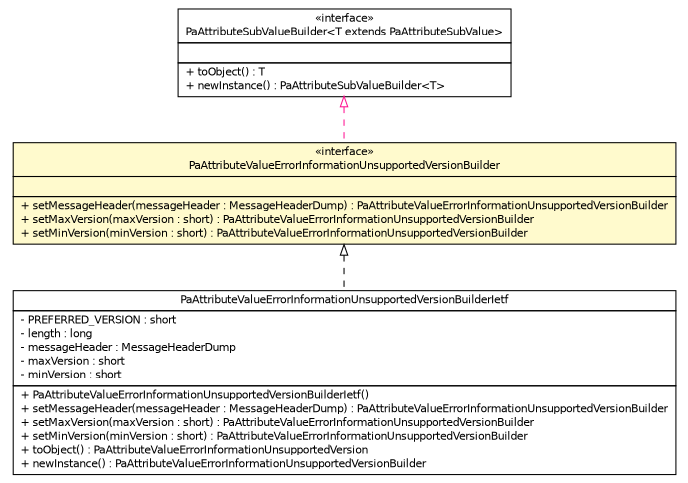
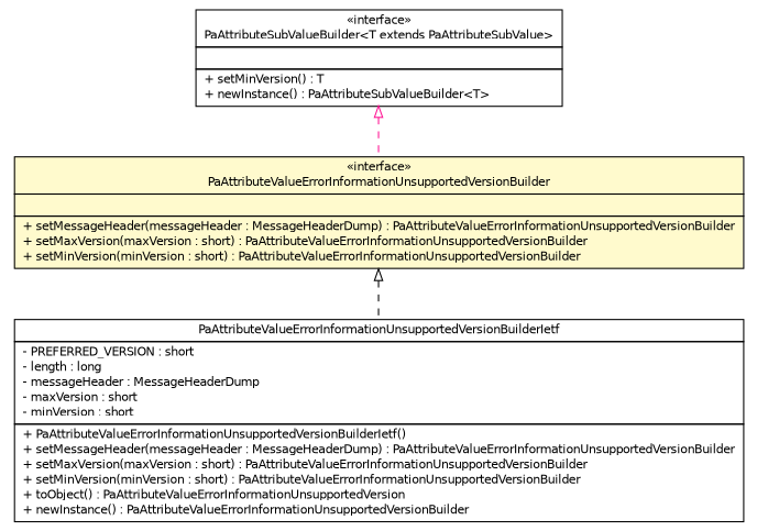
  digraph {
    nodesep=0.25
    ranksep=0.5
    node [fontcolor=black fontname=Helvetica fontsize=10.0 shape=plaintext]
    edge [arrowtail=empty dir=back fontname=Helvetica fontsize=10 headport=p labelfontname=Helvetica labelfontsize=10 style=dashed tailport=p]
    n1 [label=<<table title="org.ietf.nea.pa.attribute.util.PaAttributeValueErrorInformationUnsupportedVersionBuilder" border="0" cellborder="1" cellspacing="0" cellpadding="2" port="p" bgcolor="lemonChiffon" href="./PaAttributeValueErrorInformationUnsupportedVersionBuilder.html"> 		<tr><td><table border="0" cellspacing="0" cellpadding="1"> <tr><td align="center" balign="center"> &#171;interface&#187; </td></tr> <tr><td align="center" balign="center"> PaAttributeValueErrorInformationUnsupportedVersionBuilder </td></tr> 		</table></td></tr> 		<tr><td><table border="0" cellspacing="0" cellpadding="1"> <tr><td align="left" balign="left">  </td></tr> 		</table></td></tr> 		<tr><td><table border="0" cellspacing="0" cellpadding="1"> <tr><td align="left" balign="left"> + setMessageHeader(messageHeader : MessageHeaderDump) : PaAttributeValueErrorInformationUnsupportedVersionBuilder </td></tr> <tr><td align="left" balign="left"> + setMaxVersion(maxVersion : short) : PaAttributeValueErrorInformationUnsupportedVersionBuilder </td></tr> <tr><td align="left" balign="left"> + setMinVersion(minVersion : short) : PaAttributeValueErrorInformationUnsupportedVersionBuilder </td></tr> 		</table></td></tr> 		</table>>]
    n2 [label=<<table title="org.ietf.nea.pa.attribute.util.PaAttributeValueErrorInformationUnsupportedVersionBuilderIetf" border="0" cellborder="1" cellspacing="0" cellpadding="2" port="p" href="./PaAttributeValueErrorInformationUnsupportedVersionBuilderIetf.html"> 		<tr><td><table border="0" cellspacing="0" cellpadding="1"> <tr><td align="center" balign="center"> PaAttributeValueErrorInformationUnsupportedVersionBuilderIetf </td></tr> 		</table></td></tr> 		<tr><td><table border="0" cellspacing="0" cellpadding="1"> <tr><td align="left" balign="left"> - PREFERRED_VERSION : short </td></tr> <tr><td align="left" balign="left"> - length : long </td></tr> <tr><td align="left" balign="left"> - messageHeader : MessageHeaderDump </td></tr> <tr><td align="left" balign="left"> - maxVersion : short </td></tr> <tr><td align="left" balign="left"> - minVersion : short </td></tr> 		</table></td></tr> 		<tr><td><table border="0" cellspacing="0" cellpadding="1"> <tr><td align="left" balign="left"> + PaAttributeValueErrorInformationUnsupportedVersionBuilderIetf() </td></tr> <tr><td align="left" balign="left"> + setMessageHeader(messageHeader : MessageHeaderDump) : PaAttributeValueErrorInformationUnsupportedVersionBuilder </td></tr> <tr><td align="left" balign="left"> + setMaxVersion(maxVersion : short) : PaAttributeValueErrorInformationUnsupportedVersionBuilder </td></tr> <tr><td align="left" balign="left"> + setMinVersion(minVersion : short) : PaAttributeValueErrorInformationUnsupportedVersionBuilder </td></tr> <tr><td align="left" balign="left"> + toObject() : PaAttributeValueErrorInformationUnsupportedVersion </td></tr> <tr><td align="left" balign="left"> + newInstance() : PaAttributeValueErrorInformationUnsupportedVersionBuilder </td></tr> 		</table></td></tr> 		</table>>]
-   n3 [label=<<table title="org.ietf.nea.pa.attribute.util.PaAttributeSubValueBuilder" border="0" cellborder="1" cellspacing="0" cellpadding="2" port="p" href="./PaAttributeSubValueBuilder.html"> 		<tr><td><table border="0" cellspacing="0" cellpadding="1"> <tr><td align="center" balign="center"> &#171;interface&#187; </td></tr> <tr><td align="center" balign="center"> PaAttributeSubValueBuilder&lt;T extends PaAttributeSubValue&gt; </td></tr> 		</table></td></tr> 		<tr><td><table border="0" cellspacing="0" cellpadding="1"> <tr><td align="left" balign="left">  </td></tr> 		</table></td></tr> 		<tr><td><table border="0" cellspacing="0" cellpadding="1"> <tr><td align="left" balign="left"> + toObject() : T </td></tr> <tr><td align="left" balign="left"> + newInstance() : PaAttributeSubValueBuilder&lt;T&gt; </td></tr> 		</table></td></tr> 		</table>>]
+   n3 [label=<<table title="org.ietf.nea.pa.attribute.util.PaAttributeSubValueBuilder" border="0" cellborder="1" cellspacing="0" cellpadding="2" port="p" href="./PaAttributeSubValueBuilder.html"> 		<tr><td><table border="0" cellspacing="0" cellpadding="1"> <tr><td align="center" balign="center"> &#171;interface&#187; </td></tr> <tr><td align="center" balign="center"> PaAttributeSubValueBuilder&lt;T extends PaAttributeSubValue&gt; </td></tr> 		</table></td></tr> 		<tr><td><table border="0" cellspacing="0" cellpadding="1"> <tr><td align="left" balign="left">  </td></tr> 		</table></td></tr> 		<tr><td><table border="0" cellspacing="0" cellpadding="1"> <tr><td align="left" balign="left"> + setMinVersion() : T </td></tr> <tr><td align="left" balign="left"> + newInstance() : PaAttributeSubValueBuilder&lt;T&gt; </td></tr> 		</table></td></tr> 		</table>>]
    n1 -> n2 [color=black]
    n3 -> n1 [color=deeppink]
  }
